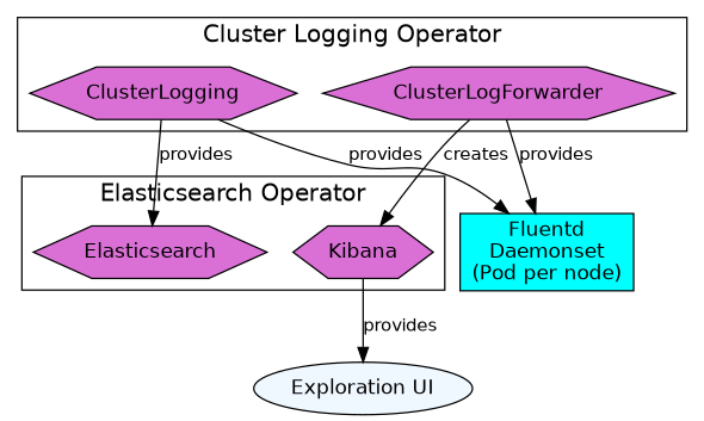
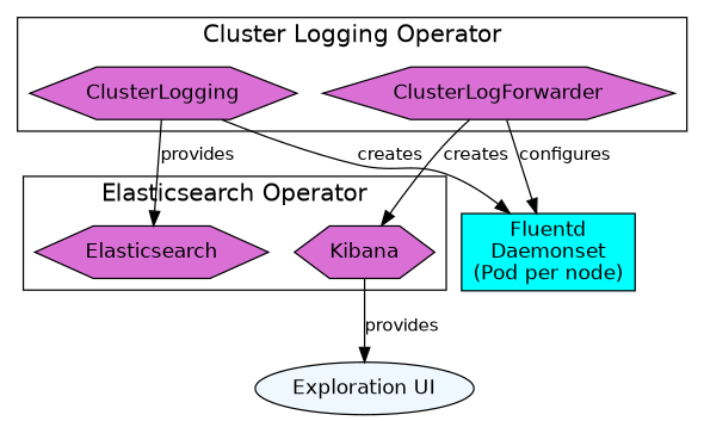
  digraph {
    fontname=helvetica
    fontsize=16
    rankdir=TD
    node [fillcolor=orchid fontname=helvetica fontsize=14 shape=hexagon style=filled]
    edge [fontname=helvetica fontsize=12]
    n1 [fillcolor=aliceblue label="Exploration UI" shape=oval]
    n2 [label=ClusterLogging]
    n3 [label=ClusterLogForwarder]
    n4 [label=Elasticsearch]
    n5 [label=Kibana]
    n6 [fillcolor=cyan label="Fluentd\nDaemonset\n(Pod per node)" shape=box]
    subgraph sub_1 {
      rank=max
      n1
    }
    subgraph cluster_2 {
      label="Cluster Logging Operator"
      n2
      n3
    }
    subgraph cluster_3 {
      label="Elasticsearch Operator"
      n4
      n5
    }
    n2 -> n4 [label=provides]
-   n2 -> n6 [label=provides]
+   n2 -> n6 [label=creates]
    n3 -> n5 [label=creates]
-   n3 -> n6 [label=provides]
+   n3 -> n6 [label=configures]
    n5 -> n1 [label=provides]
  }
